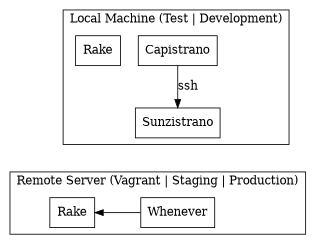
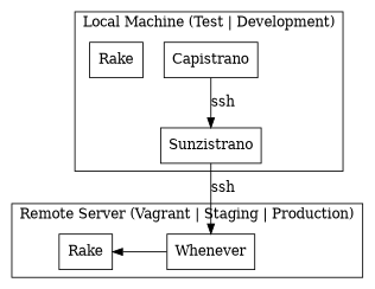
  digraph {
    compound=true
    node [shape=box]
    n1 [label=Sunzistrano]
    n2 [label=Capistrano]
    n3 [label=Rake]
    n4 [label=Whenever]
    n5 [label=Rake]
    subgraph cluster_1 {
      label="Local Machine (Test | Development)"
      n1
      n2
      n3
    }
    subgraph cluster_2 {
      label="Remote Server (Vagrant | Staging | Production)"
      n4
      n5
    }
+   n1 -> n4 [label=ssh]
    n2 -> n1 [label=ssh]
    n4 -> n5 [constraint=false]
  }
